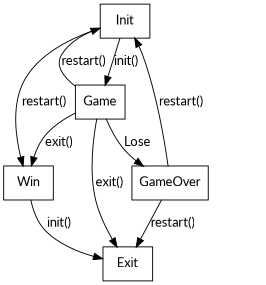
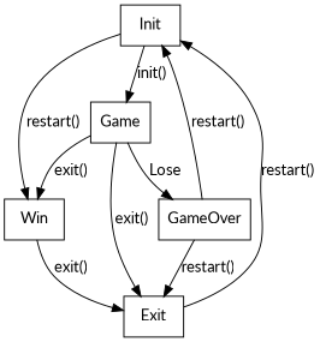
  digraph {
    fontname=Lato
    node [fontname=Lato shape=record]
    edge [fontname=Lato]
    Init
    Game
    Win
    Exit
    GameOver
    Init -> Game [label="init()"]
    Init -> Win [label="restart()"]
-   Game -> Init [label="restart()"]
+   Exit -> Init [label="restart()"]
    Game -> Win [label="exit()"]
    Game -> Exit [label="exit()"]
    Game -> GameOver [label=Lose]
-   Win -> Exit [label="init()"]
+   Win -> Exit [label="exit()"]
    GameOver -> Init [label="restart()"]
    GameOver -> Exit [label="restart()"]
  }
